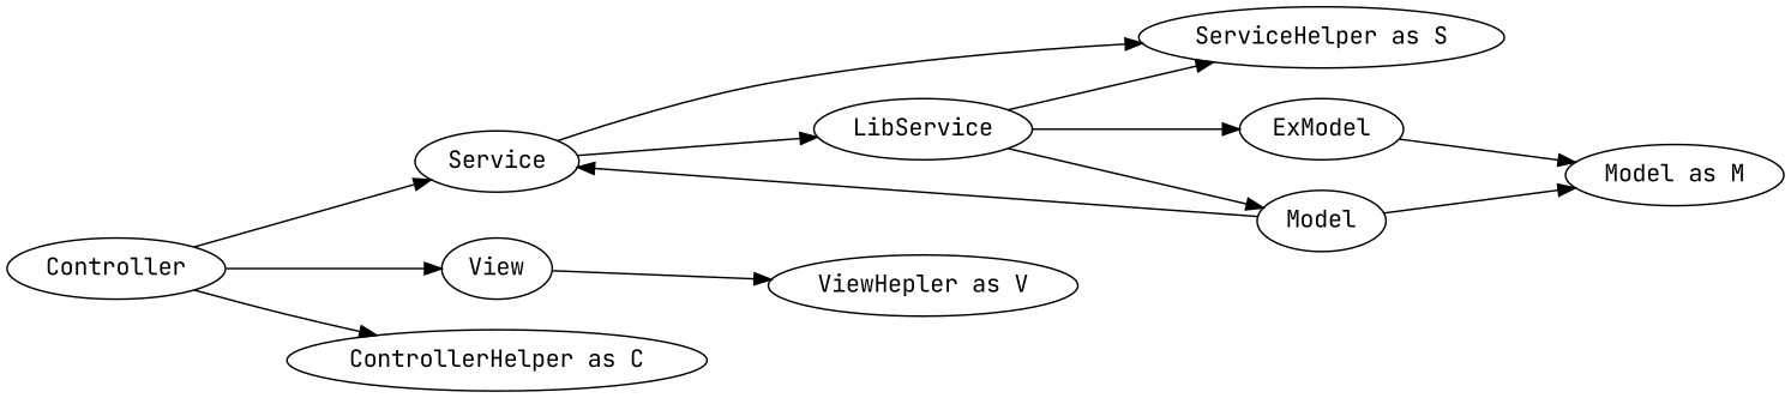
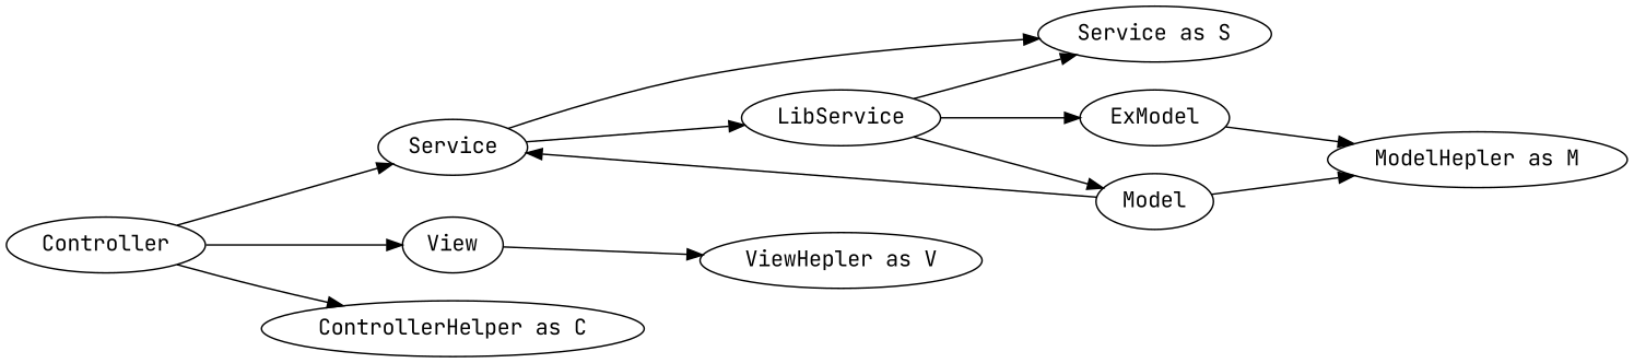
  digraph {
    fontname="JetBrains Mono"
    rankdir=LR
    node [fontname="JetBrains Mono"]
    edge [fontname="JetBrains Mono"]
    Controller
    Service
    View
    n4 [label="ControllerHelper as C"]
    LibService
-   n6 [label="ServiceHelper as S"]
+   n6 [label="Service as S"]
    n7 [label="ViewHepler as V"]
    Model
-   n9 [label="Model as M"]
+   n9 [label="ModelHepler as M"]
    ExModel
    Controller -> Service
    Controller -> View
    Controller -> n4
    Service -> LibService
    Service -> n6
    View -> n7
    LibService -> n6
    LibService -> Model
    LibService -> ExModel
    Model -> Service
    Model -> n9
    ExModel -> n9
  }
